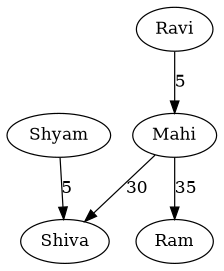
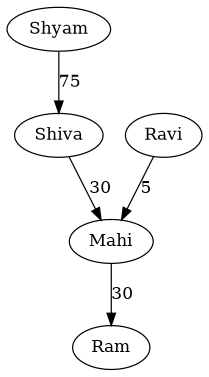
  digraph {
    Mahi
    Ram
    Shiva
    Ravi
    Shyam
-   Mahi -> Ram [label=35]
-   Mahi -> Shiva [label=30]
+   Mahi -> Ram [label=30]
+   Shiva -> Mahi [label=30]
    Ravi -> Mahi [label=5]
-   Shyam -> Shiva [label=5]
+   Shyam -> Shiva [label=75]
  }
